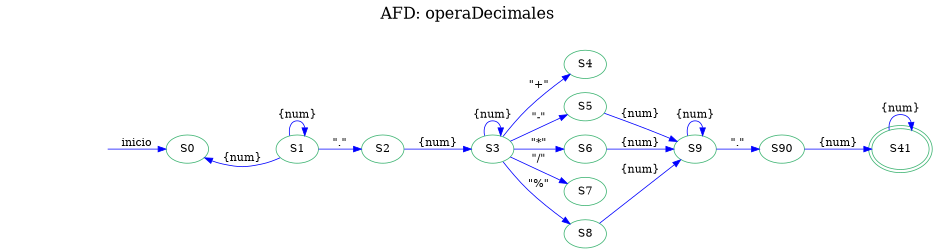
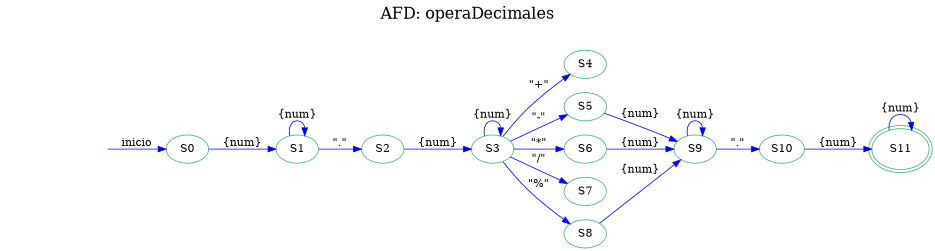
  digraph {
    fontsize=20
    label="AFD: operaDecimales"
    labelloc=t
    rankdir=LR
    node [color=mediumseagreen]
    edge [color=blue]
    n1 [label=S0]
    n2 [label=S1]
    n3 [label=S2]
    n4 [label=S3]
    n5 [label=S4]
    n6 [label=S5]
    n7 [label=S6]
    n8 [label=S7]
    n9 [label=S8]
    n10 [label=S9]
-   n11 [label=S90]
-   n12 [label=S41 peripheries=2]
+   n11 [label=S10]
+   n12 [label=S11 peripheries=2]
    secret_node [style=invis]
-   n2 -> n1 [label="{num}"]
+   n1 -> n2 [label="{num}"]
    n2 -> n2 [label="{num}"]
    n2 -> n3 [label="\".\""]
    n3 -> n4 [label="{num}"]
    n4 -> n4 [label="{num}"]
    n4 -> n5 [label="\"+\""]
    n4 -> n6 [label="\"-\""]
    n4 -> n7 [label="\"*\""]
    n4 -> n8 [label="\"/\""]
    n4 -> n9 [label="\"%\""]
    n6 -> n10 [label="{num}"]
    n7 -> n10 [label="{num}"]
    n9 -> n10 [label="{num}"]
    n10 -> n10 [label="{num}"]
    n10 -> n11 [label="\".\""]
    n11 -> n12 [label="{num}"]
    n12 -> n12 [label="{num}"]
    secret_node -> n1 [label=inicio]
  }
